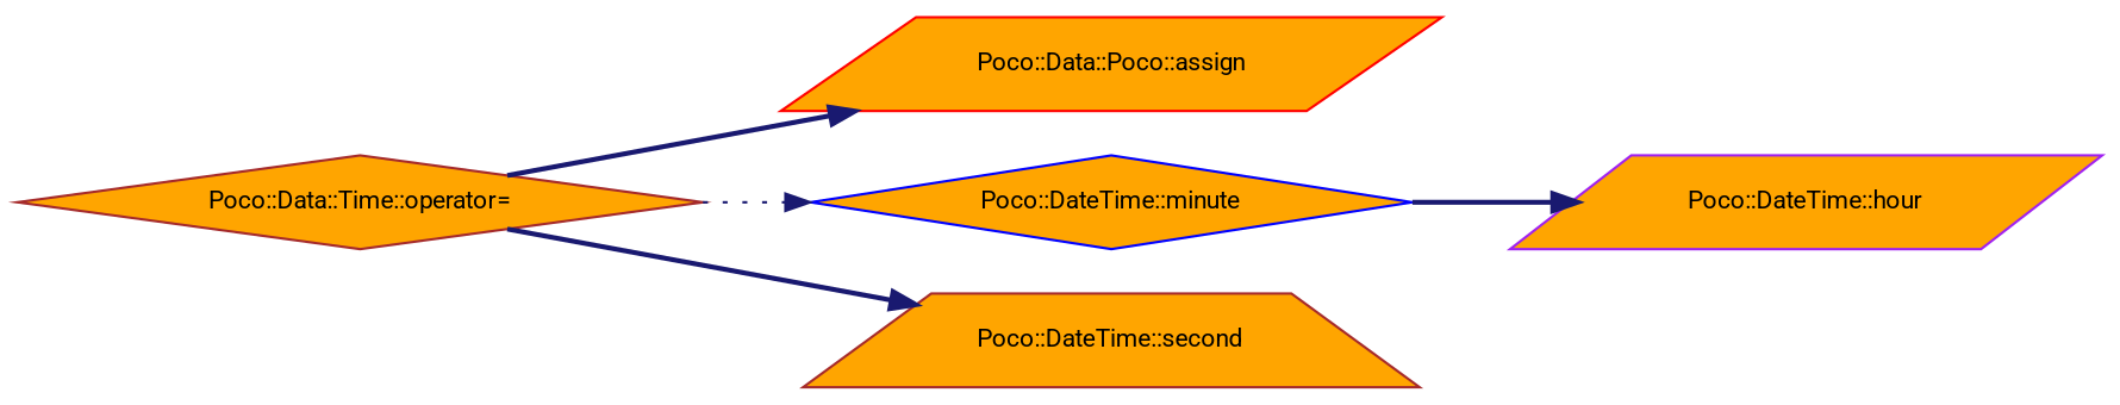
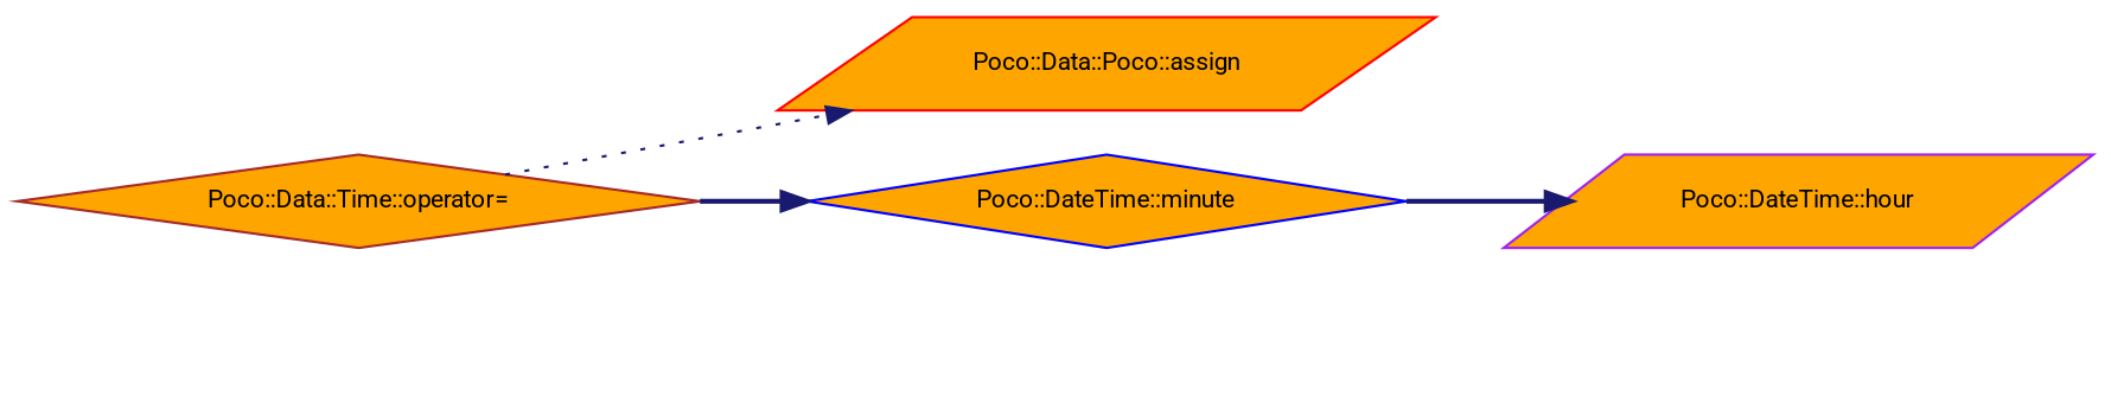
  digraph {
    fontname=Roboto
    rankdir=LR
    node [color=brown fillcolor=orange fontname=Roboto fontsize=10 shape=diamond style=filled]
    edge [color=midnightblue fontname=Roboto fontsize=10 labelfontname=Helvetica labelfontsize=10 style=dotted]
    n1 [fontcolor=black height=0.2 label="Poco::Data::Time::operator=" width=0.4]
    n2 [color=red height=0.2 label="Poco::Data::Poco::assign" shape=parallelogram width=0.4]
    n3 [color=blue height=0.2 label="Poco::DateTime::minute" width=0.4]
-   n4 [height=0.2 label="Poco::DateTime::second" shape=trapezium width=0.4]
    n5 [color=purple height=0.2 label="Poco::DateTime::hour" shape=parallelogram width=0.4]
-   n1 -> n2 [style=bold]
-   n1 -> n3
-   n1 -> n4 [style=bold]
+   n1 -> n2
+   n1 -> n3 [style=bold]
    n3 -> n5 [style=bold]
  }
